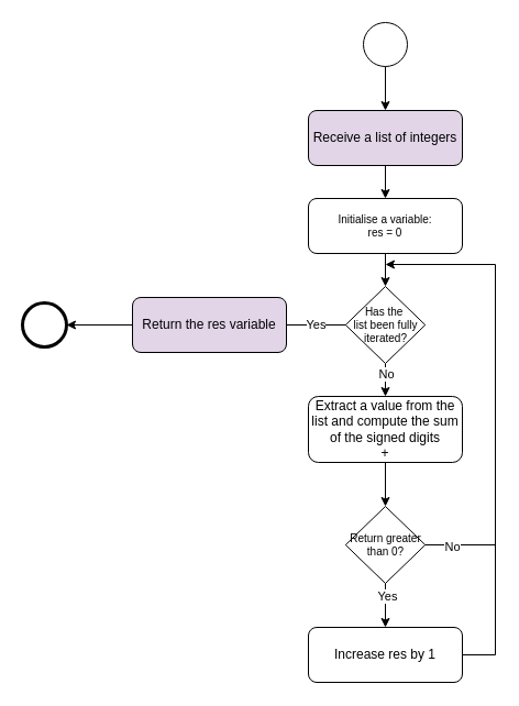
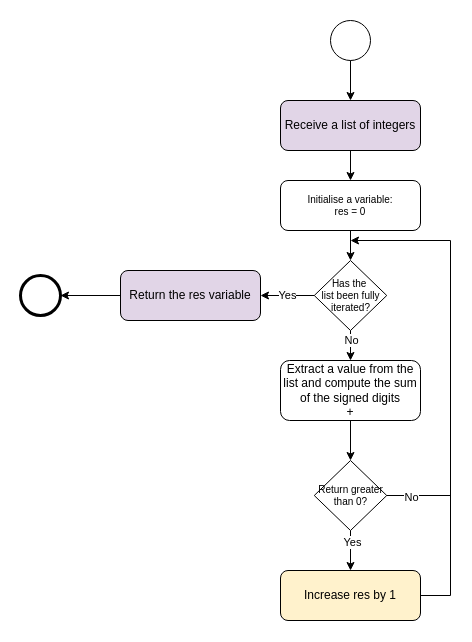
  <mxCell id="0" />
  <mxCell id="1" parent="0" />
  <mxCell id="2" value="" style="ellipse;whiteSpace=wrap;html=1;aspect=fixed;" parent="1" vertex="1"><mxGeometry x="330" y="20" width="40" height="40" as="geometry" /></mxCell>
  <mxCell id="3" value="Receive a list of integers" style="rounded=1;whiteSpace=wrap;html=1;fillColor=#e1d5e7;" parent="1" vertex="1"><mxGeometry x="280" y="100" width="140" height="50" as="geometry" /></mxCell>
  <mxCell id="4" value="Initialise a variable:&lt;div&gt;res = 0&lt;/div&gt;" style="rounded=1;whiteSpace=wrap;html=1;fontSize=10;" parent="1" vertex="1"><mxGeometry x="280" y="180" width="140" height="50" as="geometry" /></mxCell>
  <mxCell id="5" value="Extract a value from the list and compute the sum of the signed digits&lt;div&gt;+&lt;/div&gt;" style="rounded=1;whiteSpace=wrap;html=1;" parent="1" vertex="1"><mxGeometry x="280" y="360" width="140" height="60" as="geometry" /></mxCell>
  <mxCell id="6" value="" style="ellipse;whiteSpace=wrap;html=1;aspect=fixed;strokeWidth=3;" parent="1" vertex="1"><mxGeometry x="20" y="275" width="40" height="40" as="geometry" /></mxCell>
  <mxCell id="7" value="" style="endArrow=classic;html=1;rounded=0;exitX=0.5;exitY=1;exitDx=0;exitDy=0;entryX=0.5;entryY=0;entryDx=0;entryDy=0;" parent="1" source="2" target="3" edge="1"><mxGeometry width="50" height="50" relative="1" as="geometry"><mxPoint x="440" y="270" as="sourcePoint" /><mxPoint x="490" y="220" as="targetPoint" /></mxGeometry></mxCell>
  <mxCell id="8" value="" style="endArrow=classic;html=1;rounded=0;exitX=0.5;exitY=1;exitDx=0;exitDy=0;entryX=0.5;entryY=0;entryDx=0;entryDy=0;" parent="1" source="3" target="4" edge="1"><mxGeometry width="50" height="50" relative="1" as="geometry"><mxPoint x="360" y="70" as="sourcePoint" /><mxPoint x="360" y="110" as="targetPoint" /></mxGeometry></mxCell>
- <mxCell id="9" value="Yes" style="endArrow=none;html=1;rounded=0;entryX=1;entryY=0.5;entryDx=0;entryDy=0;exitX=0;exitY=0.5;exitDx=0;exitDy=0;" parent="1" source="10" target="22" edge="1"><mxGeometry width="50" height="50" relative="1" as="geometry"><mxPoint x="180" y="330" as="sourcePoint" /><mxPoint x="360" y="380" as="targetPoint" /></mxGeometry></mxCell>
+ <mxCell id="9" value="Yes" style="endArrow=classic;html=1;rounded=0;entryX=1;entryY=0.5;entryDx=0;entryDy=0;exitX=0;exitY=0.5;exitDx=0;exitDy=0;" parent="1" source="10" target="22" edge="1"><mxGeometry width="50" height="50" relative="1" as="geometry"><mxPoint x="180" y="330" as="sourcePoint" /><mxPoint x="360" y="380" as="targetPoint" /></mxGeometry></mxCell>
  <mxCell id="10" value="Has the&amp;nbsp;&lt;div&gt;list been fully iterated?&lt;/div&gt;" style="rhombus;whiteSpace=wrap;html=1;fontSize=10;" parent="1" vertex="1"><mxGeometry x="313.75" y="260" width="72.5" height="70" as="geometry" /></mxCell>
  <mxCell id="11" value="" style="endArrow=classic;html=1;rounded=0;exitX=0.5;exitY=1;exitDx=0;exitDy=0;entryX=0.5;entryY=0;entryDx=0;entryDy=0;" parent="1" source="4" target="10" edge="1"><mxGeometry width="50" height="50" relative="1" as="geometry"><mxPoint x="360" y="160" as="sourcePoint" /><mxPoint x="360" y="190" as="targetPoint" /></mxGeometry></mxCell>
  <mxCell id="12" value="" style="endArrow=classic;html=1;rounded=0;exitX=0.5;exitY=1;exitDx=0;exitDy=0;entryX=0.5;entryY=0;entryDx=0;entryDy=0;" parent="1" source="10" target="5" edge="1"><mxGeometry width="50" height="50" relative="1" as="geometry"><mxPoint x="360" y="240" as="sourcePoint" /><mxPoint x="360" y="270" as="targetPoint" /></mxGeometry></mxCell>
  <mxCell id="13" value="No" style="edgeLabel;html=1;align=center;verticalAlign=middle;resizable=0;points=[];" parent="12" vertex="1" connectable="0"><mxGeometry x="-0.41" relative="1" as="geometry"><mxPoint as="offset" /></mxGeometry></mxCell>
  <mxCell id="14" value="Return greater&lt;div&gt;than 0?&lt;/div&gt;" style="rhombus;whiteSpace=wrap;html=1;fontSize=10;" parent="1" vertex="1"><mxGeometry x="313.75" y="460" width="72.5" height="70" as="geometry" /></mxCell>
  <mxCell id="15" value="" style="endArrow=classic;html=1;rounded=0;exitX=0.5;exitY=1;exitDx=0;exitDy=0;entryX=0.5;entryY=0;entryDx=0;entryDy=0;" parent="1" source="5" target="14" edge="1"><mxGeometry width="50" height="50" relative="1" as="geometry"><mxPoint x="360" y="340" as="sourcePoint" /><mxPoint x="360" y="380" as="targetPoint" /></mxGeometry></mxCell>
  <mxCell id="16" value="" style="endArrow=classic;html=1;rounded=0;exitX=1;exitY=0.5;exitDx=0;exitDy=0;" parent="1" source="14" edge="1"><mxGeometry width="50" height="50" relative="1" as="geometry"><mxPoint x="410" y="460" as="sourcePoint" /><mxPoint x="350" y="240" as="targetPoint" /><Array as="points"><mxPoint x="450" y="495" /><mxPoint x="450" y="240" /></Array></mxGeometry></mxCell>
  <mxCell id="17" value="No" style="edgeLabel;html=1;align=center;verticalAlign=middle;resizable=0;points=[];" parent="16" vertex="1" connectable="0"><mxGeometry x="-0.885" y="-1" relative="1" as="geometry"><mxPoint as="offset" /></mxGeometry></mxCell>
- <mxCell id="18" value="Increase res by 1" style="rounded=1;whiteSpace=wrap;html=1;" parent="1" vertex="1"><mxGeometry x="280" y="570" width="140" height="50" as="geometry" /></mxCell>
+ <mxCell id="18" value="Increase res by 1" style="rounded=1;whiteSpace=wrap;html=1;fillColor=#fff2cc;" parent="1" vertex="1"><mxGeometry x="280" y="570" width="140" height="50" as="geometry" /></mxCell>
  <mxCell id="19" value="" style="endArrow=classic;html=1;rounded=0;exitX=0.5;exitY=1;exitDx=0;exitDy=0;entryX=0.5;entryY=0;entryDx=0;entryDy=0;" parent="1" source="14" target="18" edge="1"><mxGeometry width="50" height="50" relative="1" as="geometry"><mxPoint x="360" y="430" as="sourcePoint" /><mxPoint x="360" y="470" as="targetPoint" /></mxGeometry></mxCell>
  <mxCell id="20" value="Yes" style="edgeLabel;html=1;align=center;verticalAlign=middle;resizable=0;points=[];" parent="19" vertex="1" connectable="0"><mxGeometry x="-0.433" y="1" relative="1" as="geometry"><mxPoint as="offset" /></mxGeometry></mxCell>
  <mxCell id="21" value="" style="endArrow=none;html=1;rounded=0;exitX=1;exitY=0.5;exitDx=0;exitDy=0;" parent="1" source="18" edge="1"><mxGeometry width="50" height="50" relative="1" as="geometry"><mxPoint x="270" y="480" as="sourcePoint" /><mxPoint x="450" y="490" as="targetPoint" /><Array as="points"><mxPoint x="450" y="595" /></Array></mxGeometry></mxCell>
  <mxCell id="22" value="Return the res variable" style="rounded=1;whiteSpace=wrap;html=1;fillColor=#e1d5e7;" parent="1" vertex="1"><mxGeometry x="120" y="270" width="140" height="50" as="geometry" /></mxCell>
  <mxCell id="23" value="" style="endArrow=classic;html=1;rounded=0;entryX=1;entryY=0.5;entryDx=0;entryDy=0;exitX=0;exitY=0.5;exitDx=0;exitDy=0;" parent="1" source="22" target="6" edge="1"><mxGeometry width="50" height="50" relative="1" as="geometry"><mxPoint x="324" y="305" as="sourcePoint" /><mxPoint x="270" y="305" as="targetPoint" /></mxGeometry></mxCell>
